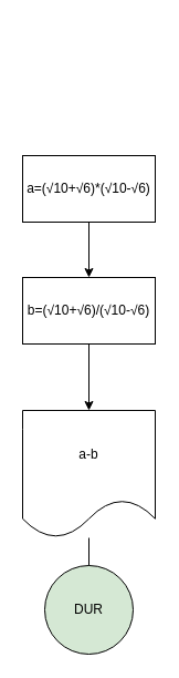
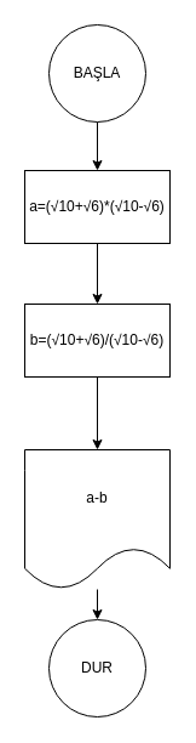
  <mxCell id="0" />
  <mxCell id="1" parent="0" />
- <mxCell id="4" value="DUR" style="ellipse;whiteSpace=wrap;html=1;aspect=fixed;fillColor=#d5e8d4;" vertex="1" parent="1"><mxGeometry x="40" y="510" width="80" height="80" as="geometry" /></mxCell>
+ <mxCell id="2" value="" style="edgeStyle=orthogonalEdgeStyle;rounded=0;orthogonalLoop=1;jettySize=auto;html=1;" edge="1" parent="1" source="3" target="6"><mxGeometry relative="1" as="geometry" /></mxCell>
+ <mxCell id="3" value="BAŞLA" style="ellipse;whiteSpace=wrap;html=1;aspect=fixed;" vertex="1" parent="1"><mxGeometry x="40" y="20" width="80" height="80" as="geometry" /></mxCell>
+ <mxCell id="4" value="DUR" style="ellipse;whiteSpace=wrap;html=1;aspect=fixed;" vertex="1" parent="1"><mxGeometry x="40" y="510" width="80" height="80" as="geometry" /></mxCell>
  <mxCell id="5" value="" style="edgeStyle=orthogonalEdgeStyle;rounded=0;orthogonalLoop=1;jettySize=auto;html=1;" edge="1" parent="1" source="6" target="8"><mxGeometry relative="1" as="geometry" /></mxCell>
  <mxCell id="6" value="a=(√10+√6)*(√10-√6)" style="rounded=0;whiteSpace=wrap;html=1;" vertex="1" parent="1"><mxGeometry x="20" y="140" width="120" height="60" as="geometry" /></mxCell>
  <mxCell id="7" value="" style="edgeStyle=orthogonalEdgeStyle;rounded=0;orthogonalLoop=1;jettySize=auto;html=1;" edge="1" parent="1" source="8" target="10"><mxGeometry relative="1" as="geometry" /></mxCell>
  <mxCell id="8" value="b=(√10+√6)/(√10-√6)" style="whiteSpace=wrap;html=1;rounded=0;" vertex="1" parent="1"><mxGeometry x="20" y="250" width="120" height="60" as="geometry" /></mxCell>
- <mxCell id="9" value="" style="edgeStyle=orthogonalEdgeStyle;rounded=0;orthogonalLoop=1;jettySize=auto;html=1;endArrow=none;" edge="1" parent="1" source="10" target="4"><mxGeometry relative="1" as="geometry" /></mxCell>
+ <mxCell id="9" value="" style="edgeStyle=orthogonalEdgeStyle;rounded=0;orthogonalLoop=1;jettySize=auto;html=1;" edge="1" parent="1" source="10" target="4"><mxGeometry relative="1" as="geometry" /></mxCell>
  <mxCell id="10" value="a-b" style="shape=document;whiteSpace=wrap;html=1;boundedLbl=1;rounded=0;" vertex="1" parent="1"><mxGeometry x="20" y="370" width="120" height="115" as="geometry" /></mxCell>
